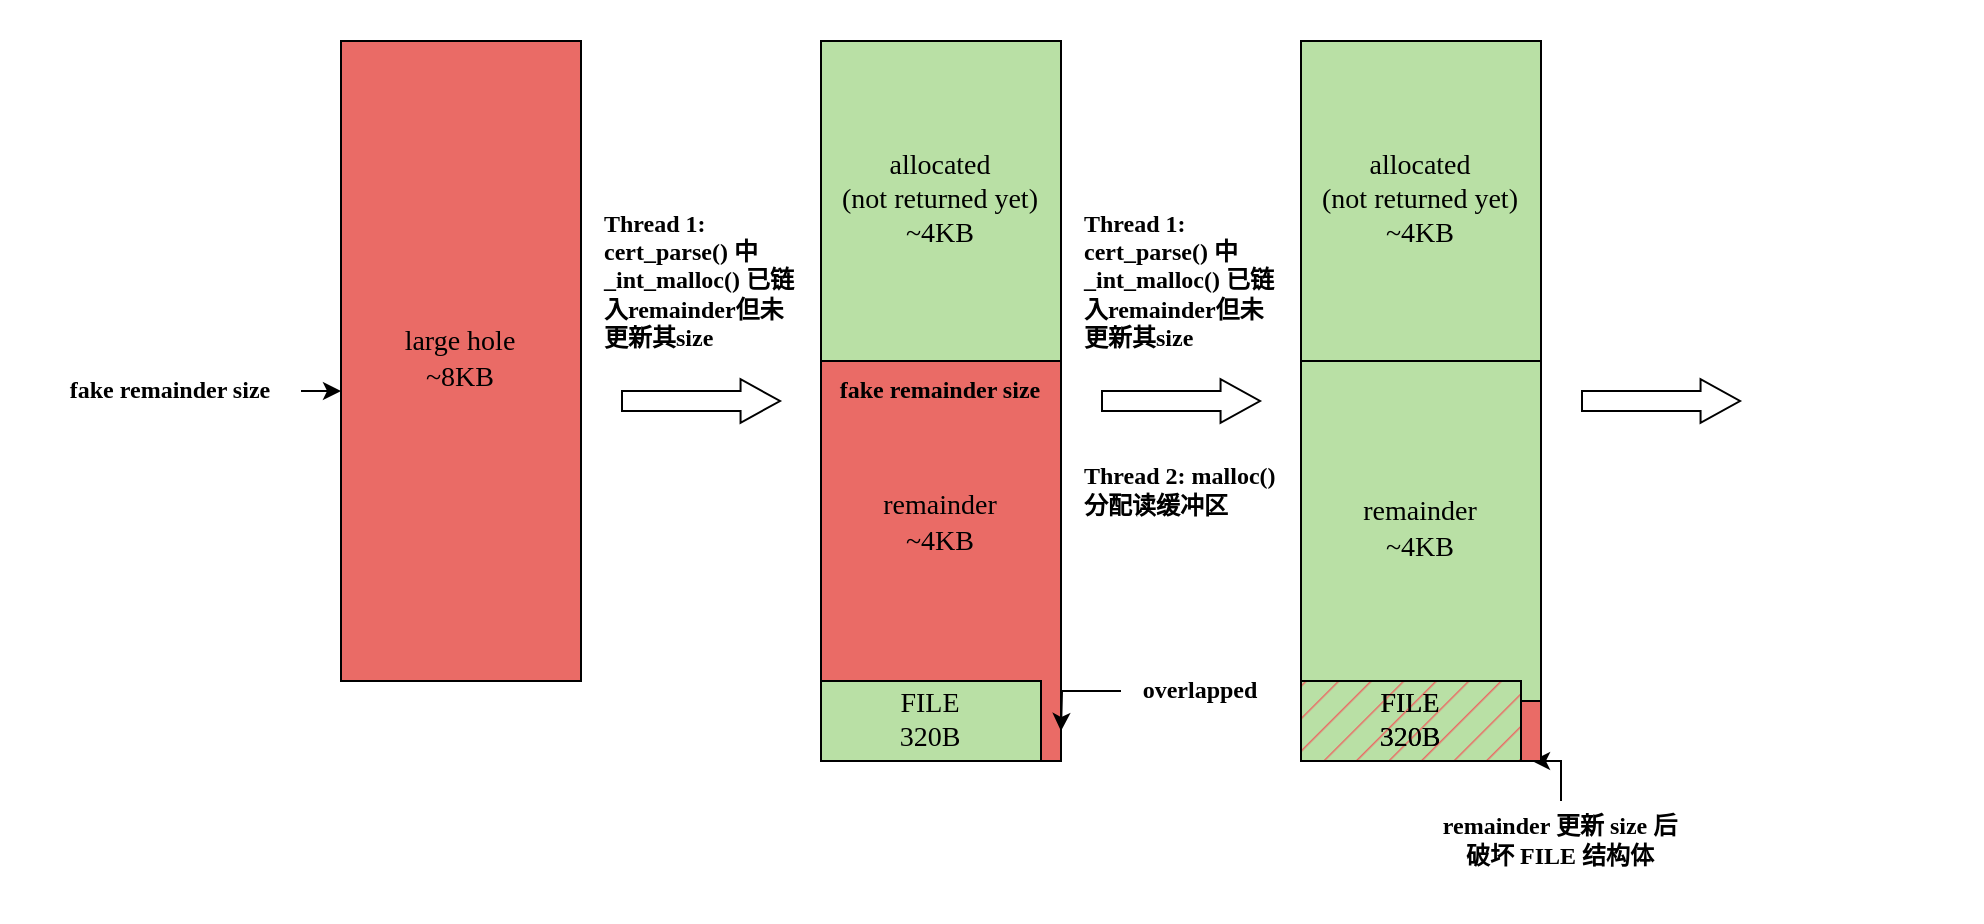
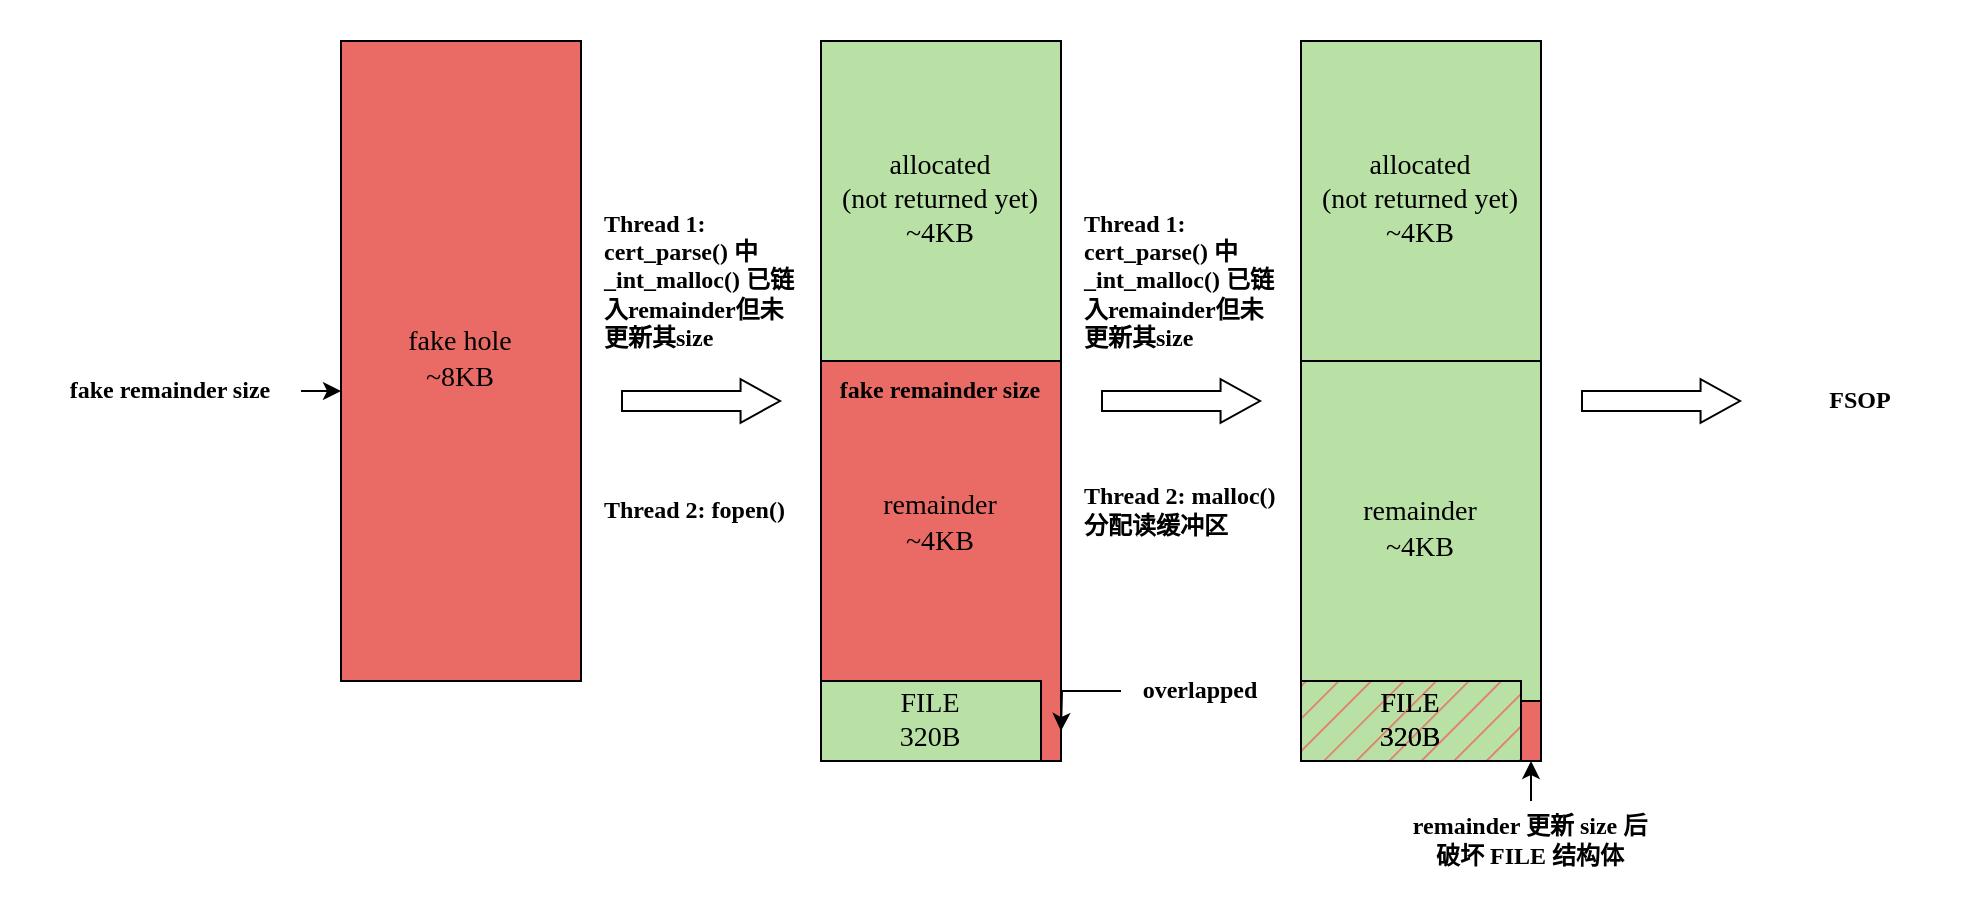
  <mxCell id="0" />
  <mxCell id="1" parent="0" />
  <mxCell id="2" value="&lt;font face=&quot;寒蝉圆黑体&quot;&gt;&lt;span style=&quot;font-size: 14px;&quot;&gt;remainder&lt;/span&gt;&lt;/font&gt;&lt;br&gt;&lt;div style=&quot;font-size: 14px;&quot;&gt;&lt;font style=&quot;font-size: 14px;&quot; face=&quot;寒蝉圆黑体&quot;&gt;~4KB&lt;/font&gt;&lt;/div&gt;&lt;div style=&quot;font-size: 14px;&quot;&gt;&lt;font style=&quot;font-size: 14px;&quot; face=&quot;寒蝉圆黑体&quot;&gt;&lt;br&gt;&lt;/font&gt;&lt;/div&gt;&lt;div style=&quot;font-size: 14px;&quot;&gt;&lt;font style=&quot;font-size: 14px;&quot; face=&quot;寒蝉圆黑体&quot;&gt;&lt;br&gt;&lt;/font&gt;&lt;/div&gt;" style="rounded=0;whiteSpace=wrap;html=1;fillColor=#EA6B66;" vertex="1" parent="1"><mxGeometry x="410" y="180" width="120" height="200" as="geometry" /></mxCell>
  <mxCell id="3" value="&lt;font face=&quot;寒蝉圆黑体&quot;&gt;&lt;span style=&quot;font-size: 14px;&quot;&gt;remainder&lt;/span&gt;&lt;/font&gt;&lt;br&gt;&lt;div style=&quot;font-size: 14px;&quot;&gt;&lt;font style=&quot;font-size: 14px;&quot; face=&quot;寒蝉圆黑体&quot;&gt;~4KB&lt;/font&gt;&lt;/div&gt;" style="rounded=0;whiteSpace=wrap;html=1;fillColor=#B9E0A5;" vertex="1" parent="1"><mxGeometry x="650" y="180" width="120" height="170" as="geometry" /></mxCell>
- <mxCell id="4" value="&lt;font style=&quot;font-size: 14px;&quot; face=&quot;寒蝉圆黑体&quot;&gt;large hole&lt;/font&gt;&lt;div style=&quot;font-size: 14px;&quot;&gt;&lt;font style=&quot;font-size: 14px;&quot; face=&quot;寒蝉圆黑体&quot;&gt;~8KB&lt;/font&gt;&lt;/div&gt;" style="rounded=0;whiteSpace=wrap;html=1;fillColor=#EA6B66;" vertex="1" parent="1"><mxGeometry x="170" y="20" width="120" height="320" as="geometry" /></mxCell>
+ <mxCell id="4" value="&lt;font style=&quot;font-size: 14px;&quot; face=&quot;寒蝉圆黑体&quot;&gt;fake hole&lt;/font&gt;&lt;div style=&quot;font-size: 14px;&quot;&gt;&lt;font style=&quot;font-size: 14px;&quot; face=&quot;寒蝉圆黑体&quot;&gt;~8KB&lt;/font&gt;&lt;/div&gt;" style="rounded=0;whiteSpace=wrap;html=1;fillColor=#EA6B66;" vertex="1" parent="1"><mxGeometry x="170" y="20" width="120" height="320" as="geometry" /></mxCell>
  <mxCell id="5" value="" style="shape=flexArrow;endArrow=classic;html=1;rounded=0;endWidth=10.857;endSize=6.24;" edge="1" parent="1"><mxGeometry width="50" height="50" relative="1" as="geometry"><mxPoint x="310" y="200" as="sourcePoint" /><mxPoint x="390" y="200" as="targetPoint" /></mxGeometry></mxCell>
  <mxCell id="6" value="&lt;font face=&quot;寒蝉圆黑体&quot;&gt;&lt;span style=&quot;font-size: 14px;&quot;&gt;allocated&lt;/span&gt;&lt;/font&gt;&lt;div&gt;&lt;font face=&quot;寒蝉圆黑体&quot;&gt;&lt;span style=&quot;font-size: 14px;&quot;&gt;(not returned yet)&lt;br&gt;&lt;/span&gt;&lt;/font&gt;&lt;div style=&quot;font-size: 14px;&quot;&gt;&lt;font style=&quot;font-size: 14px;&quot; face=&quot;寒蝉圆黑体&quot;&gt;~4KB&lt;/font&gt;&lt;/div&gt;&lt;/div&gt;" style="rounded=0;whiteSpace=wrap;html=1;fillColor=#B9E0A5;" vertex="1" parent="1"><mxGeometry x="410" y="20" width="120" height="160" as="geometry" /></mxCell>
  <mxCell id="7" value="&lt;font face=&quot;寒蝉圆黑体&quot;&gt;&lt;span style=&quot;font-size: 14px;&quot;&gt;FILE&lt;/span&gt;&lt;/font&gt;&lt;div&gt;&lt;font face=&quot;寒蝉圆黑体&quot;&gt;&lt;span style=&quot;font-size: 14px;&quot;&gt;320B&lt;/span&gt;&lt;/font&gt;&lt;/div&gt;" style="rounded=0;whiteSpace=wrap;html=1;fillColor=#B9E0A5;fillStyle=auto;" vertex="1" parent="1"><mxGeometry x="410" y="340" width="110" height="40" as="geometry" /></mxCell>
  <mxCell id="8" value="" style="shape=flexArrow;endArrow=classic;html=1;rounded=0;endWidth=10.857;endSize=6.24;" edge="1" parent="1"><mxGeometry width="50" height="50" relative="1" as="geometry"><mxPoint x="550" y="200" as="sourcePoint" /><mxPoint x="630" y="200" as="targetPoint" /></mxGeometry></mxCell>
  <mxCell id="9" value="&lt;font face=&quot;寒蝉圆黑体&quot;&gt;&lt;span style=&quot;font-size: 14px;&quot;&gt;allocated&lt;/span&gt;&lt;/font&gt;&lt;div&gt;&lt;span style=&quot;font-family: 寒蝉圆黑体; font-size: 14px;&quot;&gt;(not returned yet)&lt;/span&gt;&lt;font face=&quot;寒蝉圆黑体&quot;&gt;&lt;span style=&quot;font-size: 14px;&quot;&gt;&lt;br&gt;&lt;/span&gt;&lt;/font&gt;&lt;div style=&quot;font-size: 14px;&quot;&gt;&lt;font style=&quot;font-size: 14px;&quot; face=&quot;寒蝉圆黑体&quot;&gt;~4KB&lt;/font&gt;&lt;/div&gt;&lt;/div&gt;" style="rounded=0;whiteSpace=wrap;html=1;fillColor=#B9E0A5;" vertex="1" parent="1"><mxGeometry x="650" y="20" width="120" height="160" as="geometry" /></mxCell>
  <mxCell id="10" style="edgeStyle=orthogonalEdgeStyle;rounded=0;orthogonalLoop=1;jettySize=auto;html=1;" edge="1" parent="1" source="11"><mxGeometry relative="1" as="geometry"><mxPoint x="530" y="365" as="targetPoint" /></mxGeometry></mxCell>
  <mxCell id="11" value="&lt;font face=&quot;寒蝉圆黑体&quot;&gt;&lt;b&gt;overlapped&lt;/b&gt;&lt;/font&gt;" style="text;html=1;align=center;verticalAlign=middle;whiteSpace=wrap;rounded=0;" vertex="1" parent="1"><mxGeometry x="560" y="330" width="80" height="30" as="geometry" /></mxCell>
  <mxCell id="12" value="" style="shape=flexArrow;endArrow=classic;html=1;rounded=0;endWidth=10.857;endSize=6.24;" edge="1" parent="1"><mxGeometry width="50" height="50" relative="1" as="geometry"><mxPoint x="790" y="200" as="sourcePoint" /><mxPoint x="870" y="200" as="targetPoint" /></mxGeometry></mxCell>
  <mxCell id="13" style="edgeStyle=orthogonalEdgeStyle;rounded=0;orthogonalLoop=1;jettySize=auto;html=1;" edge="1" parent="1" source="14"><mxGeometry relative="1" as="geometry"><mxPoint x="170" y="195" as="targetPoint" /></mxGeometry></mxCell>
  <mxCell id="14" value="&lt;font face=&quot;寒蝉圆黑体&quot;&gt;&lt;b&gt;fake remainder size&lt;/b&gt;&lt;/font&gt;" style="text;html=1;align=center;verticalAlign=middle;whiteSpace=wrap;rounded=0;" vertex="1" parent="1"><mxGeometry x="20" y="180" width="130" height="30" as="geometry" /></mxCell>
+ <mxCell id="15" value="&lt;font face=&quot;寒蝉圆黑体&quot;&gt;&lt;b&gt;Thread 2: fopen()&lt;/b&gt;&lt;/font&gt;" style="text;html=1;align=left;verticalAlign=middle;whiteSpace=wrap;rounded=0;" vertex="1" parent="1"><mxGeometry x="300" y="220" width="100" height="70" as="geometry" /></mxCell>
  <mxCell id="16" value="&lt;font face=&quot;寒蝉圆黑体&quot;&gt;&lt;b&gt;Thread 1: cert_parse() 中&lt;/b&gt;&lt;/font&gt;&lt;b style=&quot;font-family: 寒蝉圆黑体;&quot;&gt;_int_malloc() 已链入remainder但未更新其size&lt;/b&gt;" style="text;html=1;align=left;verticalAlign=middle;whiteSpace=wrap;rounded=0;" vertex="1" parent="1"><mxGeometry x="300" y="100" width="100" height="80" as="geometry" /></mxCell>
  <mxCell id="17" value="&lt;font face=&quot;寒蝉圆黑体&quot;&gt;&lt;b&gt;fake remainder size&lt;/b&gt;&lt;/font&gt;" style="text;html=1;align=center;verticalAlign=middle;whiteSpace=wrap;rounded=0;" vertex="1" parent="1"><mxGeometry x="410" y="180" width="120" height="30" as="geometry" /></mxCell>
- <mxCell id="18" value="&lt;font face=&quot;寒蝉圆黑体&quot;&gt;&lt;b&gt;Thread 2: malloc() 分配读缓冲区&lt;/b&gt;&lt;/font&gt;" style="text;html=1;align=left;verticalAlign=middle;whiteSpace=wrap;rounded=0;" vertex="1" parent="1"><mxGeometry x="540" y="210" width="100" height="70" as="geometry" /></mxCell>
+ <mxCell id="18" value="&lt;font face=&quot;寒蝉圆黑体&quot;&gt;&lt;b&gt;Thread 2: malloc() 分配读缓冲区&lt;/b&gt;&lt;/font&gt;" style="text;html=1;align=left;verticalAlign=middle;whiteSpace=wrap;rounded=0;" vertex="1" parent="1"><mxGeometry x="540" y="220" width="100" height="70" as="geometry" /></mxCell>
  <mxCell id="19" style="edgeStyle=orthogonalEdgeStyle;rounded=0;orthogonalLoop=1;jettySize=auto;html=1;entryX=0.5;entryY=1;entryDx=0;entryDy=0;" edge="1" parent="1" source="20"><mxGeometry relative="1" as="geometry"><mxPoint x="765" y="380" as="targetPoint" /></mxGeometry></mxCell>
- <mxCell id="20" value="&lt;font face=&quot;寒蝉圆黑体&quot;&gt;&lt;b&gt;remainder 更新 size 后破坏 FILE 结构体&lt;/b&gt;&lt;/font&gt;" style="text;html=1;align=center;verticalAlign=middle;whiteSpace=wrap;rounded=0;" vertex="1" parent="1"><mxGeometry x="715" y="400" width="130" height="40" as="geometry" /></mxCell>
+ <mxCell id="20" value="&lt;font face=&quot;寒蝉圆黑体&quot;&gt;&lt;b&gt;remainder 更新 size 后破坏 FILE 结构体&lt;/b&gt;&lt;/font&gt;" style="text;html=1;align=center;verticalAlign=middle;whiteSpace=wrap;rounded=0;" vertex="1" parent="1"><mxGeometry x="700" y="400" width="130" height="40" as="geometry" /></mxCell>
  <mxCell id="21" value="&lt;font face=&quot;寒蝉圆黑体&quot;&gt;&lt;b&gt;Thread 1: cert_parse() 中&lt;/b&gt;&lt;/font&gt;&lt;b style=&quot;font-family: 寒蝉圆黑体;&quot;&gt;_int_malloc() 已链入remainder但未更新其size&lt;/b&gt;" style="text;html=1;align=left;verticalAlign=middle;whiteSpace=wrap;rounded=0;" vertex="1" parent="1"><mxGeometry x="540" y="100" width="100" height="80" as="geometry" /></mxCell>
  <mxCell id="22" value="&lt;font face=&quot;寒蝉圆黑体&quot;&gt;&lt;span style=&quot;font-size: 14px;&quot;&gt;FILE&lt;/span&gt;&lt;/font&gt;&lt;div&gt;&lt;font face=&quot;寒蝉圆黑体&quot;&gt;&lt;span style=&quot;font-size: 14px;&quot;&gt;320B&lt;/span&gt;&lt;/font&gt;&lt;/div&gt;" style="rounded=0;whiteSpace=wrap;html=1;fillColor=#B9E0A5;fillStyle=auto;" vertex="1" parent="1"><mxGeometry x="650" y="340" width="110" height="40" as="geometry" /></mxCell>
  <mxCell id="23" value="" style="rounded=0;whiteSpace=wrap;html=1;fillColor=#EA6B66;" vertex="1" parent="1"><mxGeometry x="760" y="350" width="10" height="30" as="geometry" /></mxCell>
  <mxCell id="24" value="&lt;font face=&quot;寒蝉圆黑体&quot;&gt;&lt;span style=&quot;font-size: 14px;&quot;&gt;FILE&lt;/span&gt;&lt;/font&gt;&lt;div&gt;&lt;font face=&quot;寒蝉圆黑体&quot;&gt;&lt;span style=&quot;font-size: 14px;&quot;&gt;320B&lt;/span&gt;&lt;/font&gt;&lt;/div&gt;" style="rounded=0;whiteSpace=wrap;html=1;fillColor=#EA6B66;fillStyle=hatch;" vertex="1" parent="1"><mxGeometry x="650" y="340" width="110" height="40" as="geometry" /></mxCell>
+ <mxCell id="25" value="&lt;font face=&quot;寒蝉圆黑体&quot;&gt;&lt;b&gt;FSOP&lt;/b&gt;&lt;/font&gt;" style="text;html=1;align=center;verticalAlign=middle;whiteSpace=wrap;rounded=0;" vertex="1" parent="1"><mxGeometry x="890" y="185" width="80" height="30" as="geometry" /></mxCell>
